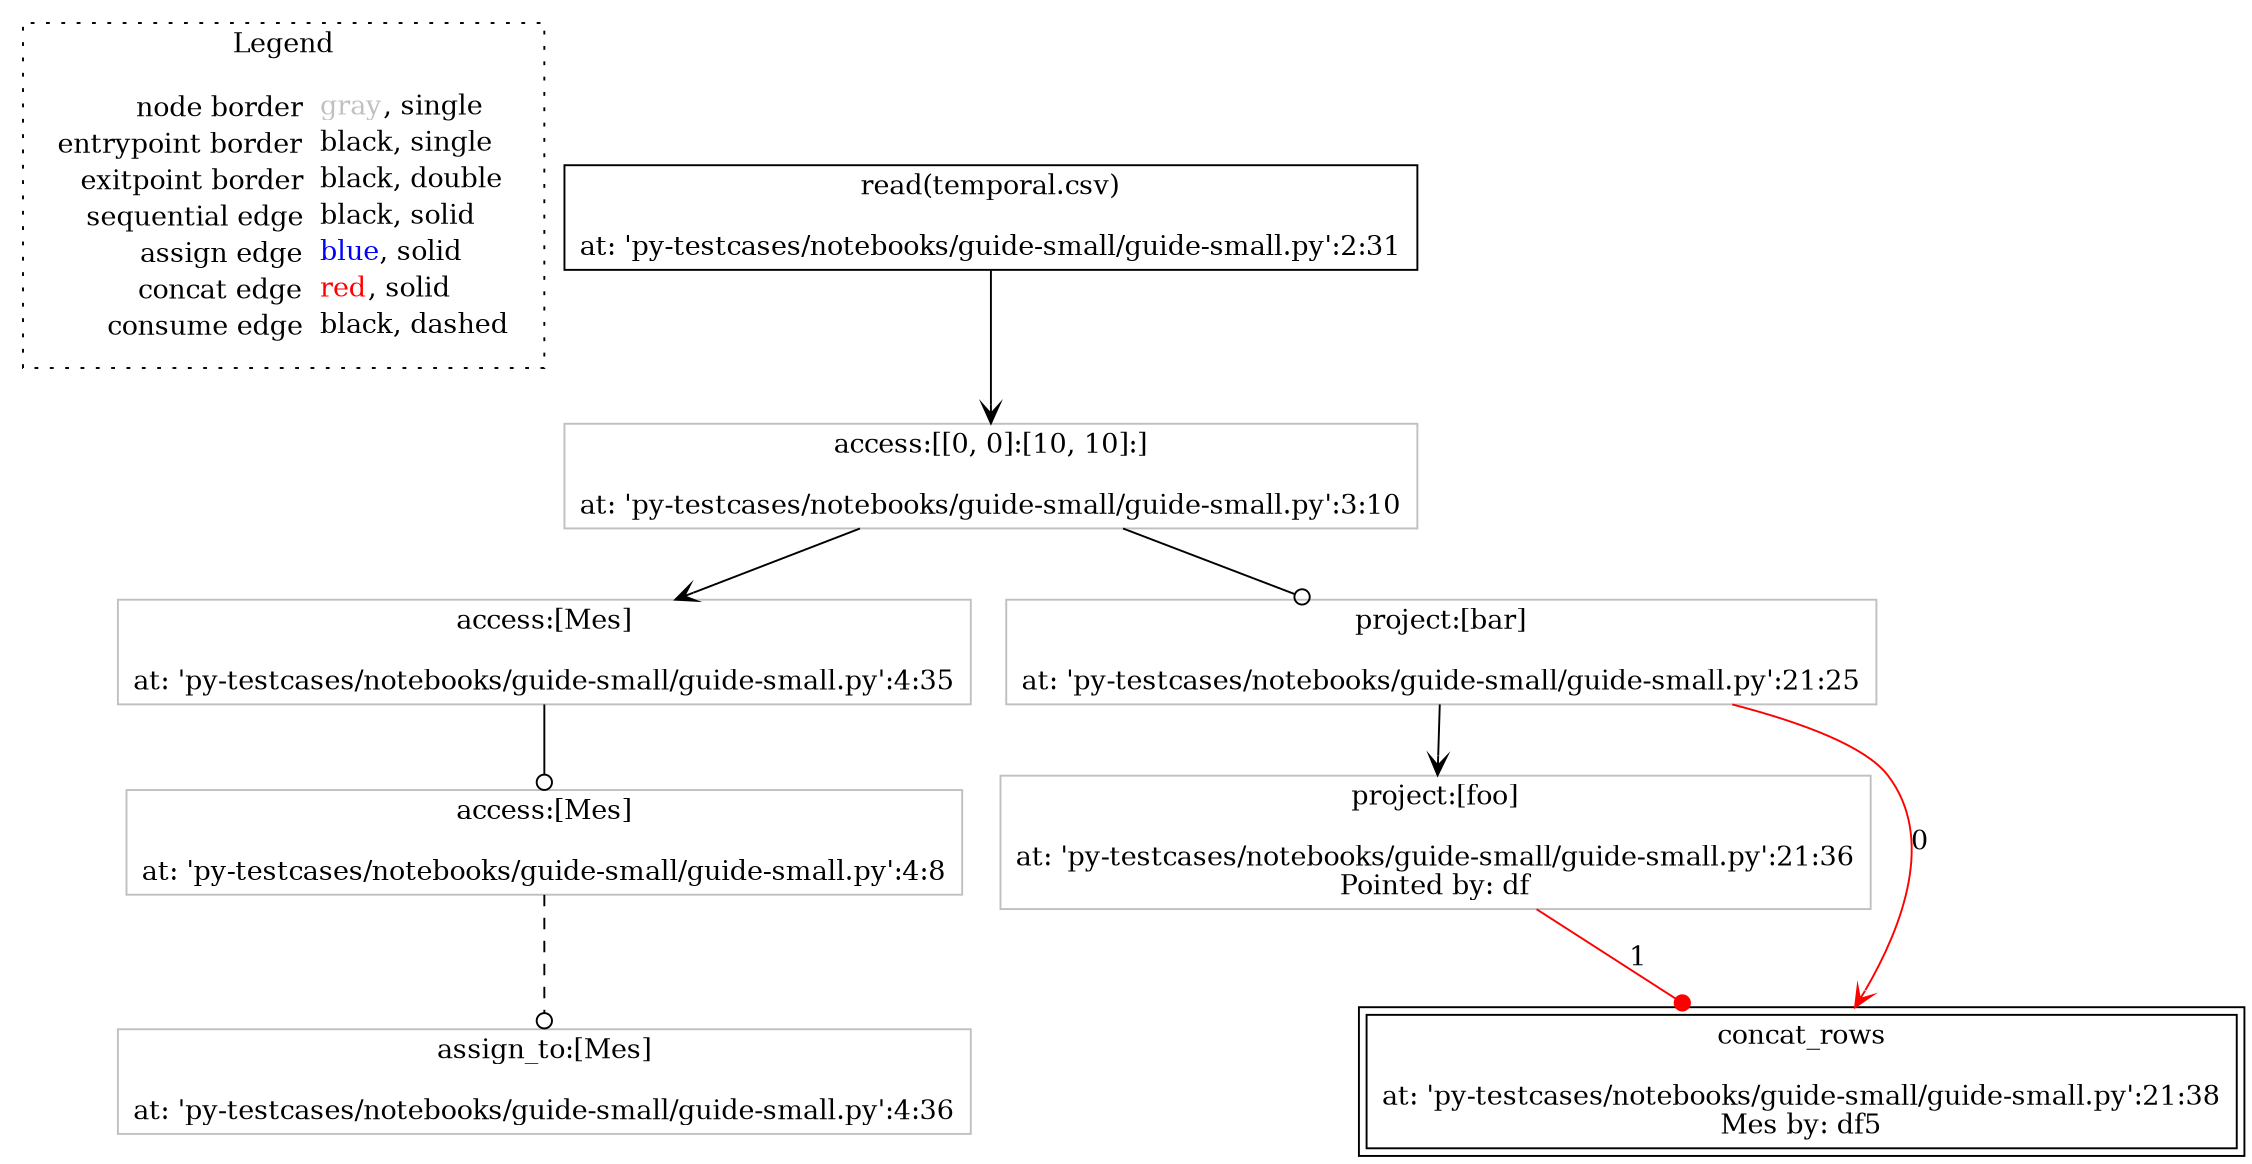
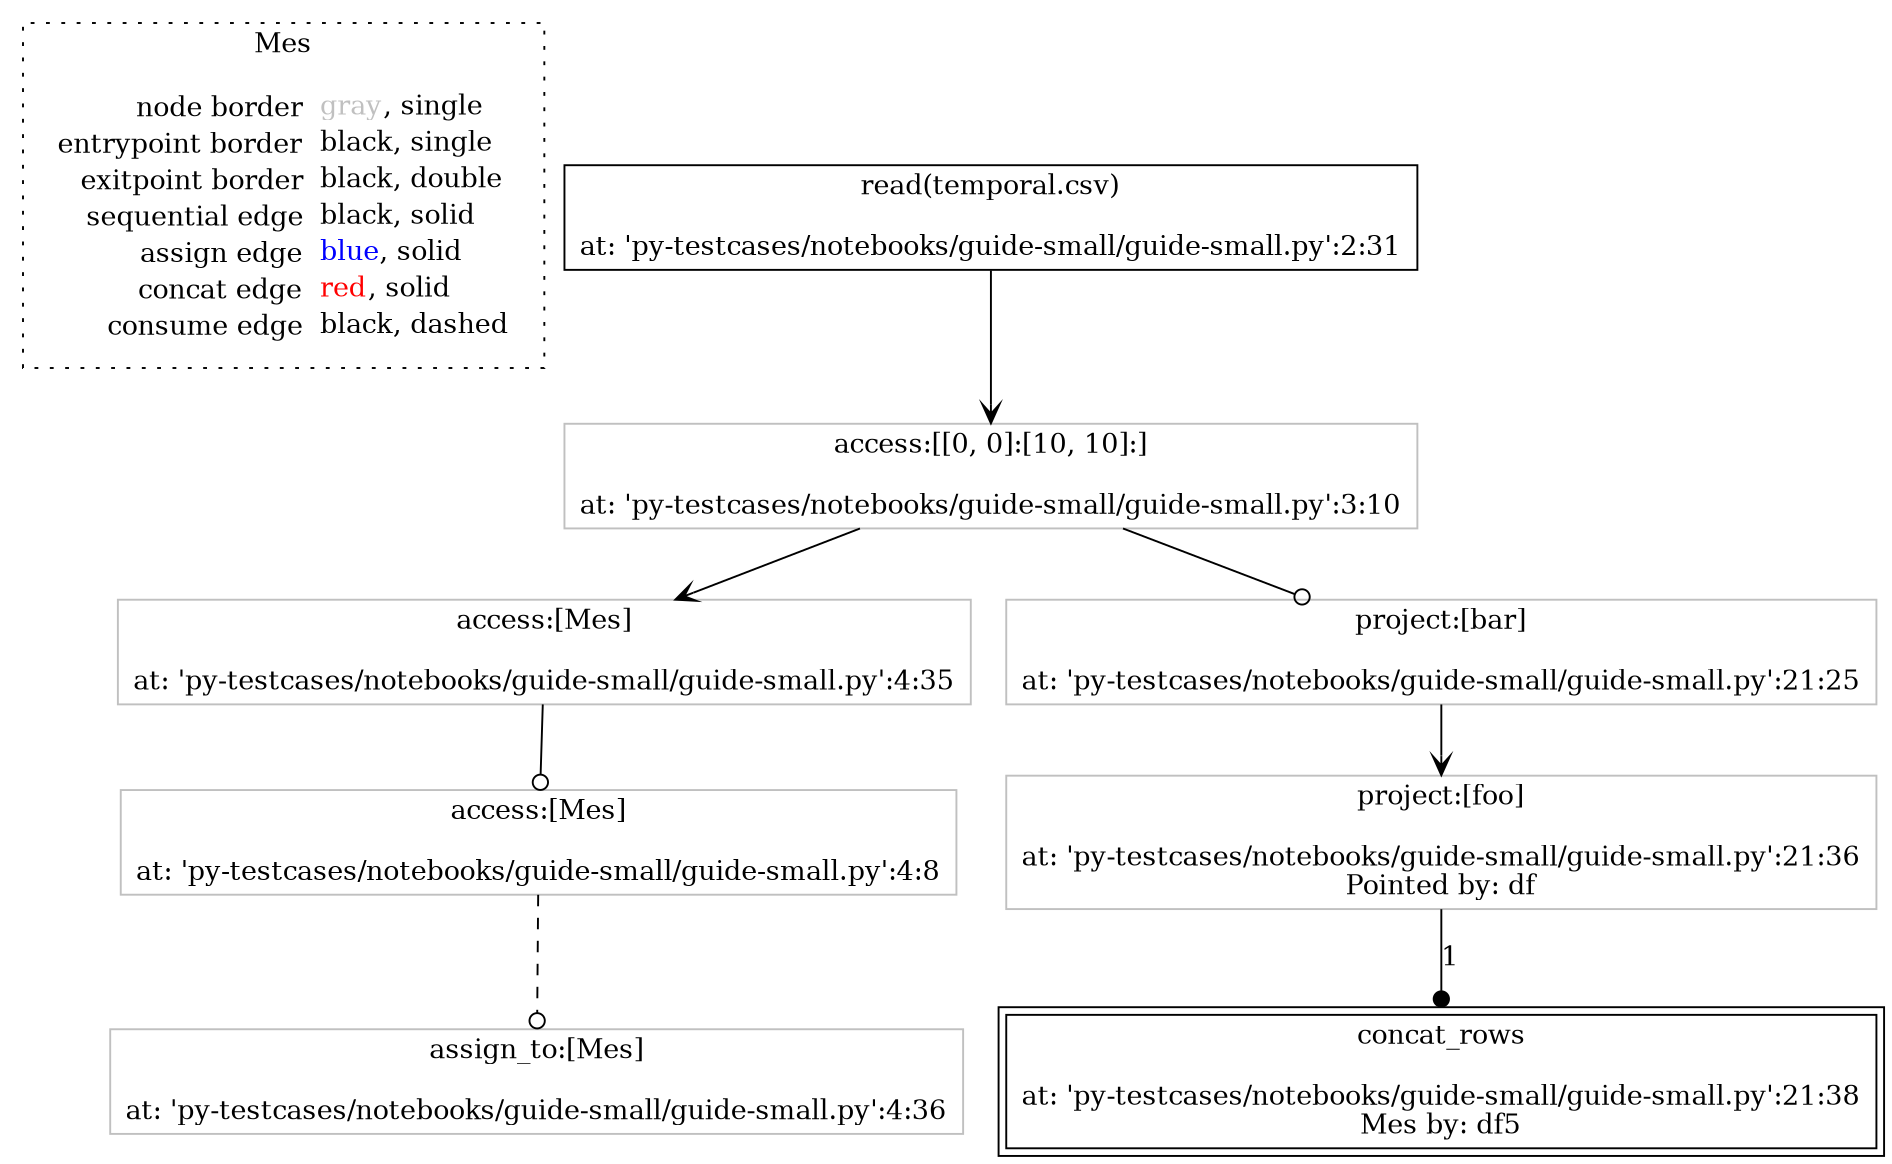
  digraph {
    fontname="DejaVu Serif"
    node [fontname="DejaVu Serif" shape=rect color=gray]
    edge [arrowhead=vee color=black fontname="DejaVu Serif"]
    n1 [label=<<table border="0" cellpadding="2" cellspacing="0" cellborder="0"><tr><td align="right">node border&nbsp;</td><td align="left"><font color="gray">gray</font>, single</td></tr><tr><td align="right">entrypoint border&nbsp;</td><td align="left"><font color="black">black</font>, single</td></tr><tr><td align="right">exitpoint border&nbsp;</td><td align="left"><font color="black">black</font>, double</td></tr><tr><td align="right">sequential edge&nbsp;</td><td align="left"><font color="black">black</font>, solid</td></tr><tr><td align="right">assign edge&nbsp;</td><td align="left"><font color="blue">blue</font>, solid</td></tr><tr><td align="right">concat edge&nbsp;</td><td align="left"><font color="red">red</font>, solid</td></tr><tr><td align="right">consume edge&nbsp;</td><td align="left"><font color="black">black</font>, dashed</td></tr></table>> shape=plaintext color=""]
    n2 [color=black label=<read(temporal.csv)<BR/><BR/>at: 'py-testcases/notebooks/guide-small/guide-small.py':2:31>]
    n3 [label=<access:[[0, 0]:[10, 10]:]<BR/><BR/>at: 'py-testcases/notebooks/guide-small/guide-small.py':3:10>]
    n4 [label=<access:[Mes]<BR/><BR/>at: 'py-testcases/notebooks/guide-small/guide-small.py':4:35>]
    n5 [label=<project:[bar]<BR/><BR/>at: 'py-testcases/notebooks/guide-small/guide-small.py':21:25>]
    n6 [label=<access:[Mes]<BR/><BR/>at: 'py-testcases/notebooks/guide-small/guide-small.py':4:8>]
    n7 [label=<assign_to:[Mes]<BR/><BR/>at: 'py-testcases/notebooks/guide-small/guide-small.py':4:36>]
    n8 [label=<project:[foo]<BR/><BR/>at: 'py-testcases/notebooks/guide-small/guide-small.py':21:36<BR/>Pointed by: df>]
    n9 [color=black label=<concat_rows<BR/><BR/>at: 'py-testcases/notebooks/guide-small/guide-small.py':21:38<BR/>Mes by: df5> peripheries=2]
    subgraph cluster_1 {
-     label=Legend
+     label=Mes
      style=dotted
      n1
    }
    n2 -> n3
    n3 -> n4
    n3 -> n5 [arrowhead=odot]
    n4 -> n6 [arrowhead=odot]
    n5 -> n8
-   n5 -> n9 [color=red label=0]
    n6 -> n7 [arrowhead=odot style=dashed]
-   n8 -> n9 [arrowhead=dot color=red label=1]
+   n8 -> n9 [arrowhead=dot label=1]
  }
